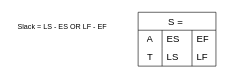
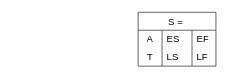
  <mxCell id="0" />
  <mxCell id="1" parent="0" />
  <mxCell id="2" value="S = " style="shape=table;startSize=30;container=1;collapsible=0;childLayout=tableLayout;fixedRows=1;rowLines=0;fontStyle=0;strokeColor=default;fontSize=16;rounded=0;swimlaneLine=1;shadow=0;" vertex="1" parent="1"><mxGeometry x="230" y="20" width="130" height="90" as="geometry" /></mxCell>
  <mxCell id="3" value="" style="shape=tableRow;horizontal=0;startSize=0;swimlaneHead=0;swimlaneBody=0;top=0;left=0;bottom=0;right=0;collapsible=0;dropTarget=0;fillColor=none;points=[[0,0.5],[1,0.5]];portConstraint=eastwest;strokeColor=inherit;fontSize=16;" vertex="1" parent="2"><mxGeometry y="30" width="130" height="30" as="geometry" /></mxCell>
  <mxCell id="4" value="A" style="shape=partialRectangle;html=1;whiteSpace=wrap;connectable=0;fillColor=none;top=0;left=0;bottom=0;right=0;overflow=hidden;pointerEvents=1;strokeColor=inherit;fontSize=16;" vertex="1" parent="3"><mxGeometry width="40" height="30" as="geometry"><mxRectangle width="40" height="30" as="alternateBounds" /></mxGeometry></mxCell>
  <mxCell id="5" value="ES" style="shape=partialRectangle;html=1;whiteSpace=wrap;connectable=0;fillColor=none;top=0;left=0;bottom=0;right=0;align=left;spacingLeft=6;overflow=hidden;strokeColor=inherit;fontSize=16;" vertex="1" parent="3"><mxGeometry x="40" width="50" height="30" as="geometry"><mxRectangle width="50" height="30" as="alternateBounds" /></mxGeometry></mxCell>
  <mxCell id="6" value="EF" style="shape=partialRectangle;html=1;whiteSpace=wrap;connectable=0;fillColor=none;top=0;left=0;bottom=0;right=0;align=left;spacingLeft=6;overflow=hidden;strokeColor=inherit;fontSize=16;" vertex="1" parent="3"><mxGeometry x="90" width="40" height="30" as="geometry"><mxRectangle width="40" height="30" as="alternateBounds" /></mxGeometry></mxCell>
  <mxCell id="7" value="" style="shape=tableRow;horizontal=0;startSize=0;swimlaneHead=0;swimlaneBody=0;top=0;left=0;bottom=0;right=0;collapsible=0;dropTarget=0;fillColor=none;points=[[0,0.5],[1,0.5]];portConstraint=eastwest;strokeColor=inherit;fontSize=16;" vertex="1" parent="2"><mxGeometry y="60" width="130" height="30" as="geometry" /></mxCell>
  <mxCell id="8" value="T" style="shape=partialRectangle;html=1;whiteSpace=wrap;connectable=0;fillColor=none;top=0;left=0;bottom=0;right=0;overflow=hidden;strokeColor=inherit;fontSize=16;" vertex="1" parent="7"><mxGeometry width="40" height="30" as="geometry"><mxRectangle width="40" height="30" as="alternateBounds" /></mxGeometry></mxCell>
  <mxCell id="9" value="LS&lt;span style=&quot;white-space: pre;&quot;&gt;&#09;&lt;/span&gt;" style="shape=partialRectangle;html=1;whiteSpace=wrap;connectable=0;fillColor=none;top=0;left=0;bottom=0;right=0;align=left;spacingLeft=6;overflow=hidden;strokeColor=inherit;fontSize=16;" vertex="1" parent="7"><mxGeometry x="40" width="50" height="30" as="geometry"><mxRectangle width="50" height="30" as="alternateBounds" /></mxGeometry></mxCell>
  <mxCell id="10" value="LF" style="shape=partialRectangle;html=1;whiteSpace=wrap;connectable=0;fillColor=none;top=0;left=0;bottom=0;right=0;align=left;spacingLeft=6;overflow=hidden;strokeColor=inherit;fontSize=16;" vertex="1" parent="7"><mxGeometry x="90" width="40" height="30" as="geometry"><mxRectangle width="40" height="30" as="alternateBounds" /></mxGeometry></mxCell>
- <mxCell id="11" value="Slack = LS - ES OR LF - EF&amp;nbsp;" style="text;html=1;align=center;verticalAlign=middle;whiteSpace=wrap;rounded=0;" vertex="1" parent="1"><mxGeometry x="20" y="30" width="170" height="30" as="geometry" /></mxCell>
